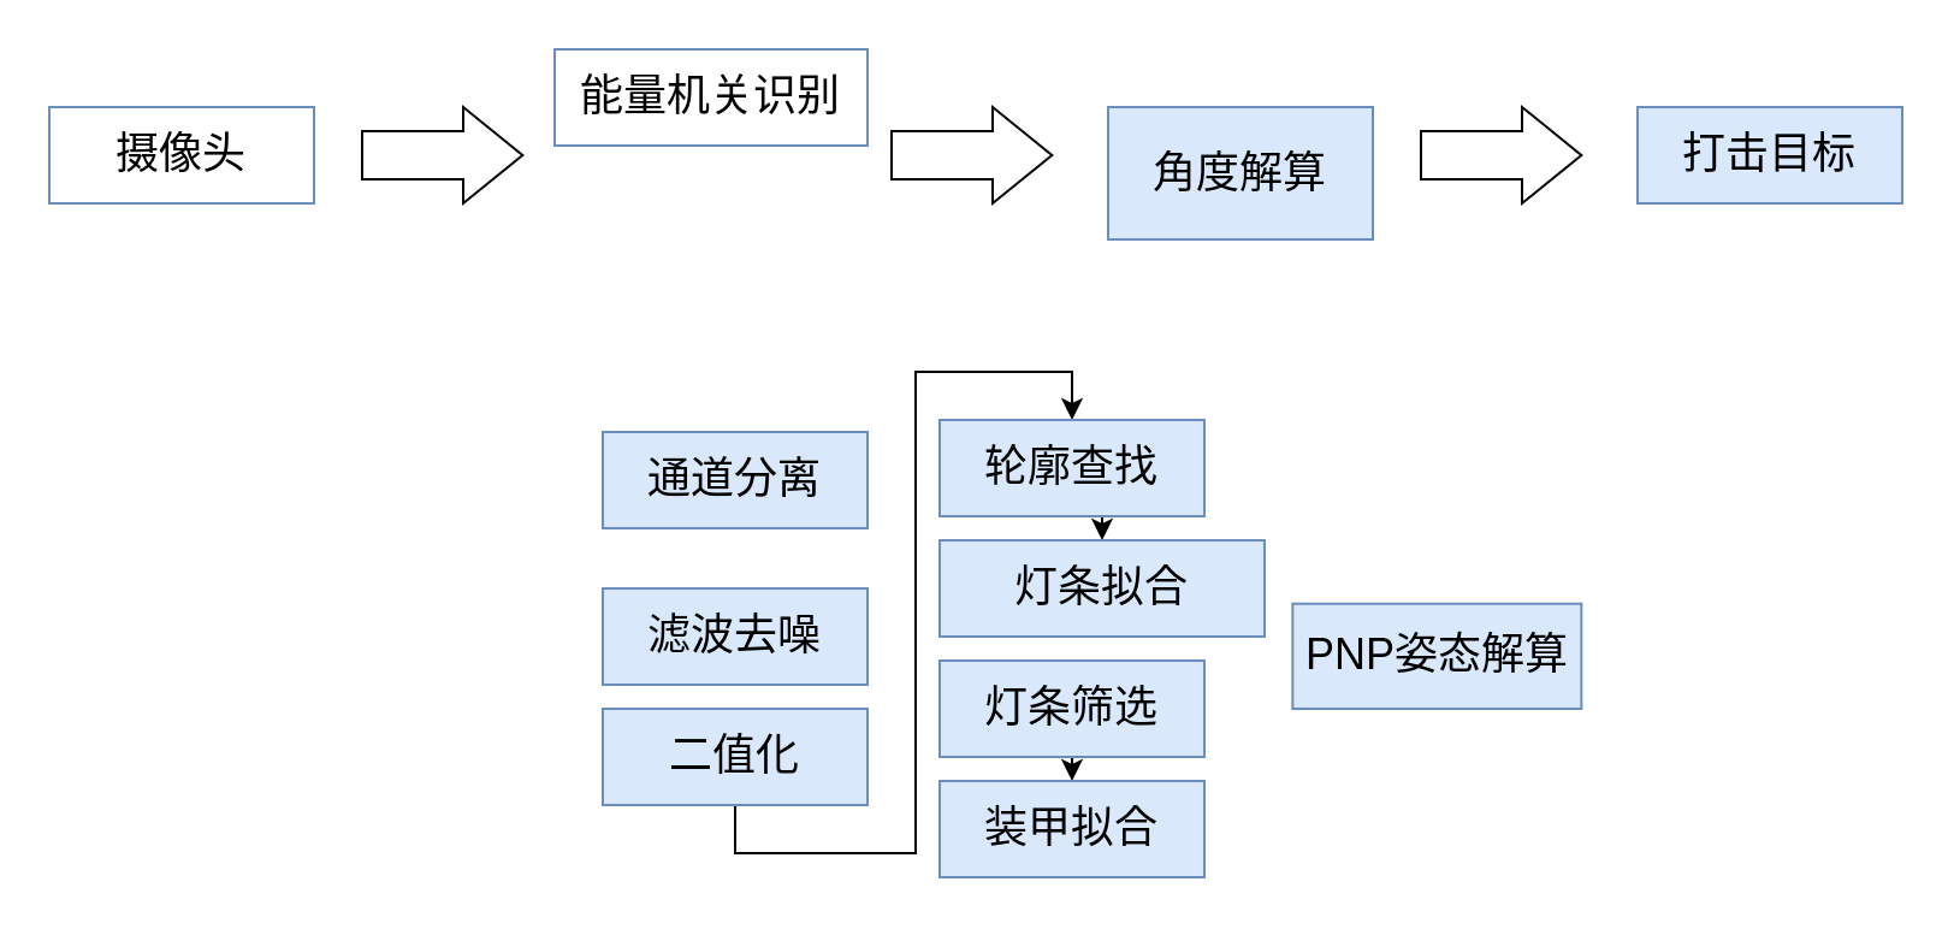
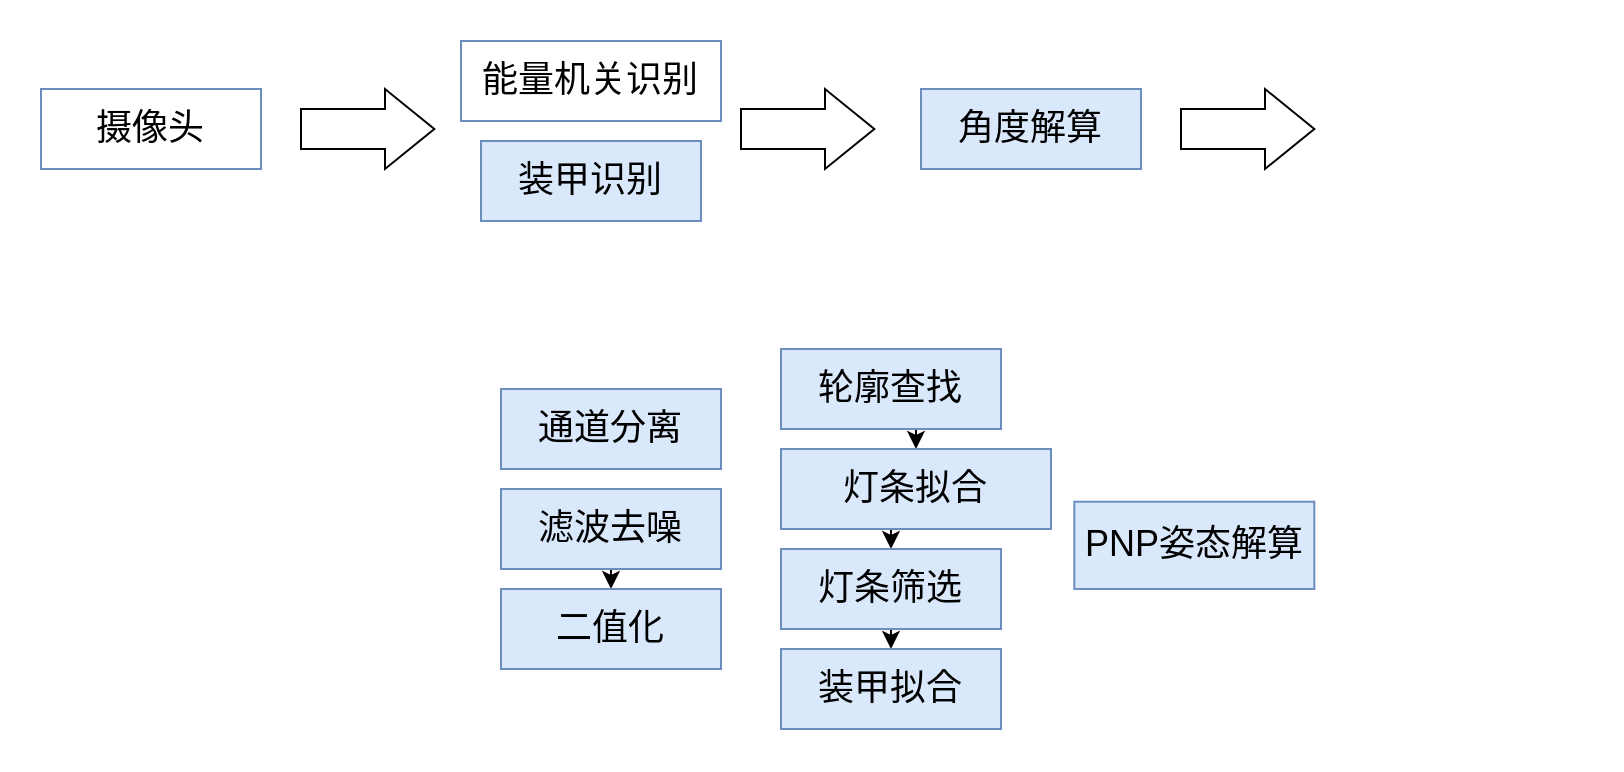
  <mxCell id="0" />
  <mxCell id="1" parent="0" />
+ <mxCell id="2" value="装甲识别" style="rounded=0;whiteSpace=wrap;html=1;fillColor=#dae8fc;strokeColor=#6c8ebf;fontSize=18;" parent="1" vertex="1"><mxGeometry x="240" y="70" width="110" height="40" as="geometry" /></mxCell>
  <mxCell id="3" value="摄像头" style="rounded=0;whiteSpace=wrap;html=1;fillColor=#ffffff;strokeColor=#6c8ebf;fontSize=18;" parent="1" vertex="1"><mxGeometry x="20" y="44" width="110" height="40" as="geometry" /></mxCell>
  <mxCell id="4" value="" style="shape=singleArrow;whiteSpace=wrap;html=1;rounded=0;sketch=0;fontSize=18;arrowWidth=0.5;arrowSize=0.37;" parent="1" vertex="1"><mxGeometry x="150" y="44" width="66.67" height="40" as="geometry" /></mxCell>
- <mxCell id="5" value="角度解算" style="rounded=0;whiteSpace=wrap;html=1;fillColor=#dae8fc;strokeColor=#6c8ebf;fontSize=18;" vertex="1" parent="1"><mxGeometry x="460" y="44" width="110" height="55" as="geometry" /></mxCell>
+ <mxCell id="5" value="角度解算" style="rounded=0;whiteSpace=wrap;html=1;fillColor=#dae8fc;strokeColor=#6c8ebf;fontSize=18;" vertex="1" parent="1"><mxGeometry x="460" y="44" width="110" height="40" as="geometry" /></mxCell>
  <mxCell id="6" value="" style="shape=singleArrow;whiteSpace=wrap;html=1;rounded=0;sketch=0;fontSize=18;arrowWidth=0.5;arrowSize=0.37;" vertex="1" parent="1"><mxGeometry x="370" y="44" width="66.67" height="40" as="geometry" /></mxCell>
  <mxCell id="7" value="" style="shape=singleArrow;whiteSpace=wrap;html=1;rounded=0;sketch=0;fontSize=18;arrowWidth=0.5;arrowSize=0.37;" vertex="1" parent="1"><mxGeometry x="590" y="44" width="66.67" height="40" as="geometry" /></mxCell>
- <mxCell id="8" value="打击目标" style="rounded=0;whiteSpace=wrap;html=1;fillColor=#dae8fc;strokeColor=#6c8ebf;fontSize=18;" vertex="1" parent="1"><mxGeometry x="680" y="44" width="110" height="40" as="geometry" /></mxCell>
  <mxCell id="9" value="能量机关识别" style="rounded=0;whiteSpace=wrap;html=1;fillColor=#ffffff;strokeColor=#6c8ebf;fontSize=18;" vertex="1" parent="1"><mxGeometry x="230" y="20" width="130" height="40" as="geometry" /></mxCell>
- <mxCell id="10" value="通道分离" style="rounded=0;whiteSpace=wrap;html=1;fillColor=#dae8fc;strokeColor=#6c8ebf;fontSize=18;" vertex="1" parent="1"><mxGeometry x="250" y="179" width="110" height="40" as="geometry" /></mxCell>
+ <mxCell id="10" value="通道分离" style="rounded=0;whiteSpace=wrap;html=1;fillColor=#dae8fc;strokeColor=#6c8ebf;fontSize=18;" vertex="1" parent="1"><mxGeometry x="250" y="194" width="110" height="40" as="geometry" /></mxCell>
+ <mxCell id="11" style="edgeStyle=orthogonalEdgeStyle;rounded=0;orthogonalLoop=1;jettySize=auto;html=1;exitX=0.5;exitY=1;exitDx=0;exitDy=0;entryX=0.5;entryY=0;entryDx=0;entryDy=0;" edge="1" parent="1" source="12" target="14"><mxGeometry relative="1" as="geometry" /></mxCell>
  <mxCell id="12" value="滤波去噪" style="rounded=0;whiteSpace=wrap;html=1;fillColor=#dae8fc;strokeColor=#6c8ebf;fontSize=18;" vertex="1" parent="1"><mxGeometry x="250" y="244" width="110" height="40" as="geometry" /></mxCell>
- <mxCell id="13" style="edgeStyle=orthogonalEdgeStyle;rounded=0;orthogonalLoop=1;jettySize=auto;html=1;exitX=0.5;exitY=1;exitDx=0;exitDy=0;entryX=0.5;entryY=0;entryDx=0;entryDy=0;" edge="1" parent="1" source="14" target="16"><mxGeometry relative="1" as="geometry"><Array as="points"><mxPoint x="305" y="354" /><mxPoint x="380" y="354" /><mxPoint x="380" y="154" /><mxPoint x="445" y="154" /></Array></mxGeometry></mxCell>
  <mxCell id="14" value="二值化" style="rounded=0;whiteSpace=wrap;html=1;fillColor=#dae8fc;strokeColor=#6c8ebf;fontSize=18;" vertex="1" parent="1"><mxGeometry x="250" y="294" width="110" height="40" as="geometry" /></mxCell>
  <mxCell id="15" style="edgeStyle=orthogonalEdgeStyle;rounded=0;orthogonalLoop=1;jettySize=auto;html=1;exitX=0.5;exitY=1;exitDx=0;exitDy=0;entryX=0.5;entryY=0;entryDx=0;entryDy=0;" edge="1" parent="1" source="16" target="18"><mxGeometry relative="1" as="geometry" /></mxCell>
  <mxCell id="16" value="轮廓查找" style="rounded=0;whiteSpace=wrap;html=1;fillColor=#dae8fc;strokeColor=#6c8ebf;fontSize=18;" vertex="1" parent="1"><mxGeometry x="390" y="174" width="110" height="40" as="geometry" /></mxCell>
+ <mxCell id="17" style="edgeStyle=orthogonalEdgeStyle;rounded=0;orthogonalLoop=1;jettySize=auto;html=1;exitX=0.5;exitY=1;exitDx=0;exitDy=0;entryX=0.5;entryY=0;entryDx=0;entryDy=0;" edge="1" parent="1" source="18" target="20"><mxGeometry relative="1" as="geometry" /></mxCell>
  <mxCell id="18" value="灯条拟合" style="rounded=0;whiteSpace=wrap;html=1;fillColor=#dae8fc;strokeColor=#6c8ebf;fontSize=18;" vertex="1" parent="1"><mxGeometry x="390" y="224" width="135" height="40" as="geometry" /></mxCell>
  <mxCell id="19" style="edgeStyle=orthogonalEdgeStyle;rounded=0;orthogonalLoop=1;jettySize=auto;html=1;exitX=0.5;exitY=1;exitDx=0;exitDy=0;entryX=0.5;entryY=0;entryDx=0;entryDy=0;" edge="1" parent="1" source="20" target="21"><mxGeometry relative="1" as="geometry" /></mxCell>
  <mxCell id="20" value="灯条筛选" style="rounded=0;whiteSpace=wrap;html=1;fillColor=#dae8fc;strokeColor=#6c8ebf;fontSize=18;" vertex="1" parent="1"><mxGeometry x="390" y="274" width="110" height="40" as="geometry" /></mxCell>
  <mxCell id="21" value="装甲拟合" style="rounded=0;whiteSpace=wrap;html=1;fillColor=#dae8fc;strokeColor=#6c8ebf;fontSize=18;" vertex="1" parent="1"><mxGeometry x="390" y="324" width="110" height="40" as="geometry" /></mxCell>
  <mxCell id="22" value="PNP姿态解算" style="rounded=0;whiteSpace=wrap;html=1;fillColor=#dae8fc;strokeColor=#6c8ebf;fontSize=18;" vertex="1" parent="1"><mxGeometry x="536.67" y="250.36" width="120" height="43.64" as="geometry" /></mxCell>
